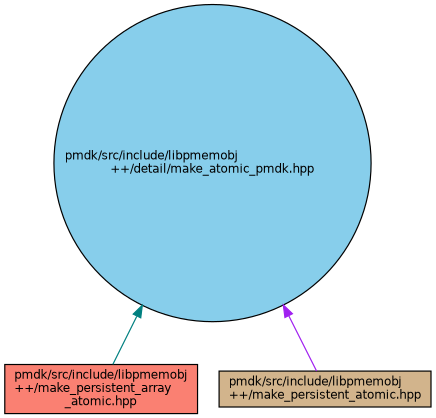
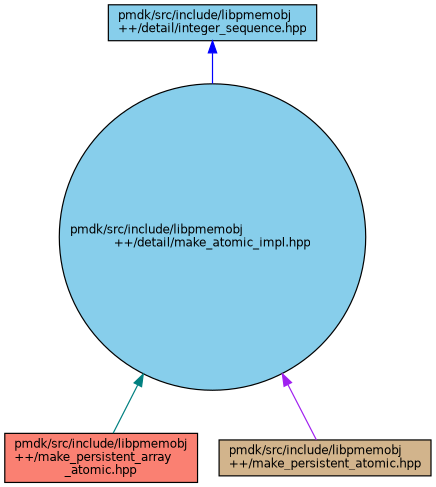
  digraph {
    node [color=black fillcolor=skyblue fontname=Helvetica fontsize=10 shape=box style=filled]
    edge [dir=back fontname=Helvetica fontsize=10 labelfontname=Helvetica labelfontsize=10 style=solid]
-   n2 [height=0.2 label="pmdk/src/include/libpmemobj\l++/detail/make_atomic_pmdk.hpp" shape=circle width=0.4]
+   n1 [fontcolor=black height=0.2 label="pmdk/src/include/libpmemobj\l++/detail/integer_sequence.hpp" width=0.4]
+   n2 [height=0.2 label="pmdk/src/include/libpmemobj\l++/detail/make_atomic_impl.hpp" shape=circle width=0.4]
    n3 [fillcolor=salmon height=0.2 label="pmdk/src/include/libpmemobj\l++/make_persistent_array\l_atomic.hpp" width=0.4]
    n4 [fillcolor=tan height=0.2 label="pmdk/src/include/libpmemobj\l++/make_persistent_atomic.hpp" width=0.4]
+   n1 -> n2 [color=blue]
    n2 -> n3 [color=teal]
    n2 -> n4 [color=purple]
  }
